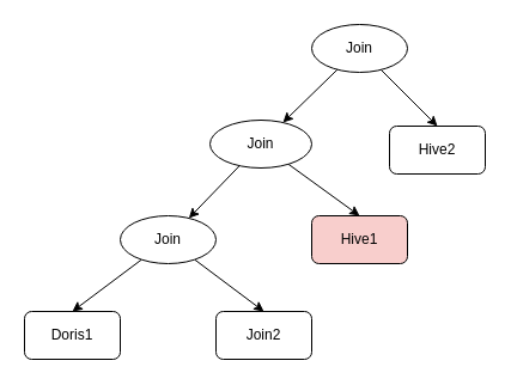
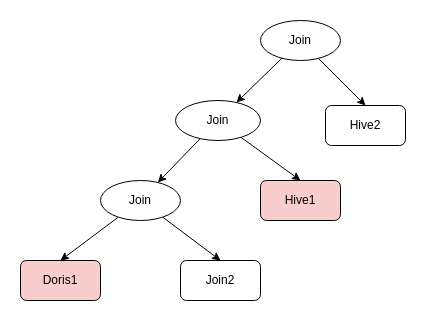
  <mxCell id="0" />
  <mxCell id="1" parent="0" />
  <mxCell id="2" style="rounded=0;orthogonalLoop=1;jettySize=auto;html=1;entryX=0.5;entryY=0;entryDx=0;entryDy=0;" edge="1" parent="1" source="4" target="11"><mxGeometry relative="1" as="geometry" /></mxCell>
  <mxCell id="3" style="rounded=0;orthogonalLoop=1;jettySize=auto;html=1;entryX=0.5;entryY=0;entryDx=0;entryDy=0;" edge="1" parent="1" source="4" target="12"><mxGeometry relative="1" as="geometry" /></mxCell>
  <mxCell id="4" value="Join" style="ellipse;whiteSpace=wrap;html=1;" vertex="1" parent="1"><mxGeometry x="100" y="180" width="80" height="40" as="geometry" /></mxCell>
  <mxCell id="5" style="rounded=0;orthogonalLoop=1;jettySize=auto;html=1;" edge="1" parent="1" source="7" target="4"><mxGeometry relative="1" as="geometry" /></mxCell>
  <mxCell id="6" style="rounded=0;orthogonalLoop=1;jettySize=auto;html=1;entryX=0.5;entryY=0;entryDx=0;entryDy=0;" edge="1" parent="1" source="7" target="13"><mxGeometry relative="1" as="geometry" /></mxCell>
  <mxCell id="7" value="Join" style="ellipse;whiteSpace=wrap;html=1;" vertex="1" parent="1"><mxGeometry x="175" y="100" width="85" height="40" as="geometry" /></mxCell>
  <mxCell id="8" style="rounded=0;orthogonalLoop=1;jettySize=auto;html=1;" edge="1" parent="1" source="10" target="7"><mxGeometry relative="1" as="geometry" /></mxCell>
  <mxCell id="9" style="rounded=0;orthogonalLoop=1;jettySize=auto;html=1;entryX=0.5;entryY=0;entryDx=0;entryDy=0;" edge="1" parent="1" source="10" target="14"><mxGeometry relative="1" as="geometry" /></mxCell>
  <mxCell id="10" value="Join" style="ellipse;whiteSpace=wrap;html=1;" vertex="1" parent="1"><mxGeometry x="260" y="20" width="80" height="40" as="geometry" /></mxCell>
- <mxCell id="11" value="Doris1" style="rounded=1;whiteSpace=wrap;html=1;" vertex="1" parent="1"><mxGeometry x="20" y="260" width="80" height="40" as="geometry" /></mxCell>
+ <mxCell id="11" value="Doris1" style="rounded=1;whiteSpace=wrap;html=1;fillColor=#f8cecc;" vertex="1" parent="1"><mxGeometry x="20" y="260" width="80" height="40" as="geometry" /></mxCell>
  <mxCell id="12" value="Join2" style="rounded=1;whiteSpace=wrap;html=1;" vertex="1" parent="1"><mxGeometry x="180" y="260" width="80" height="40" as="geometry" /></mxCell>
  <mxCell id="13" value="Hive1" style="rounded=1;whiteSpace=wrap;html=1;fillColor=#f8cecc;" vertex="1" parent="1"><mxGeometry x="260" y="180" width="80" height="40" as="geometry" /></mxCell>
  <mxCell id="14" value="Hive2" style="rounded=1;whiteSpace=wrap;html=1;" vertex="1" parent="1"><mxGeometry x="325" y="105" width="80" height="40" as="geometry" /></mxCell>
